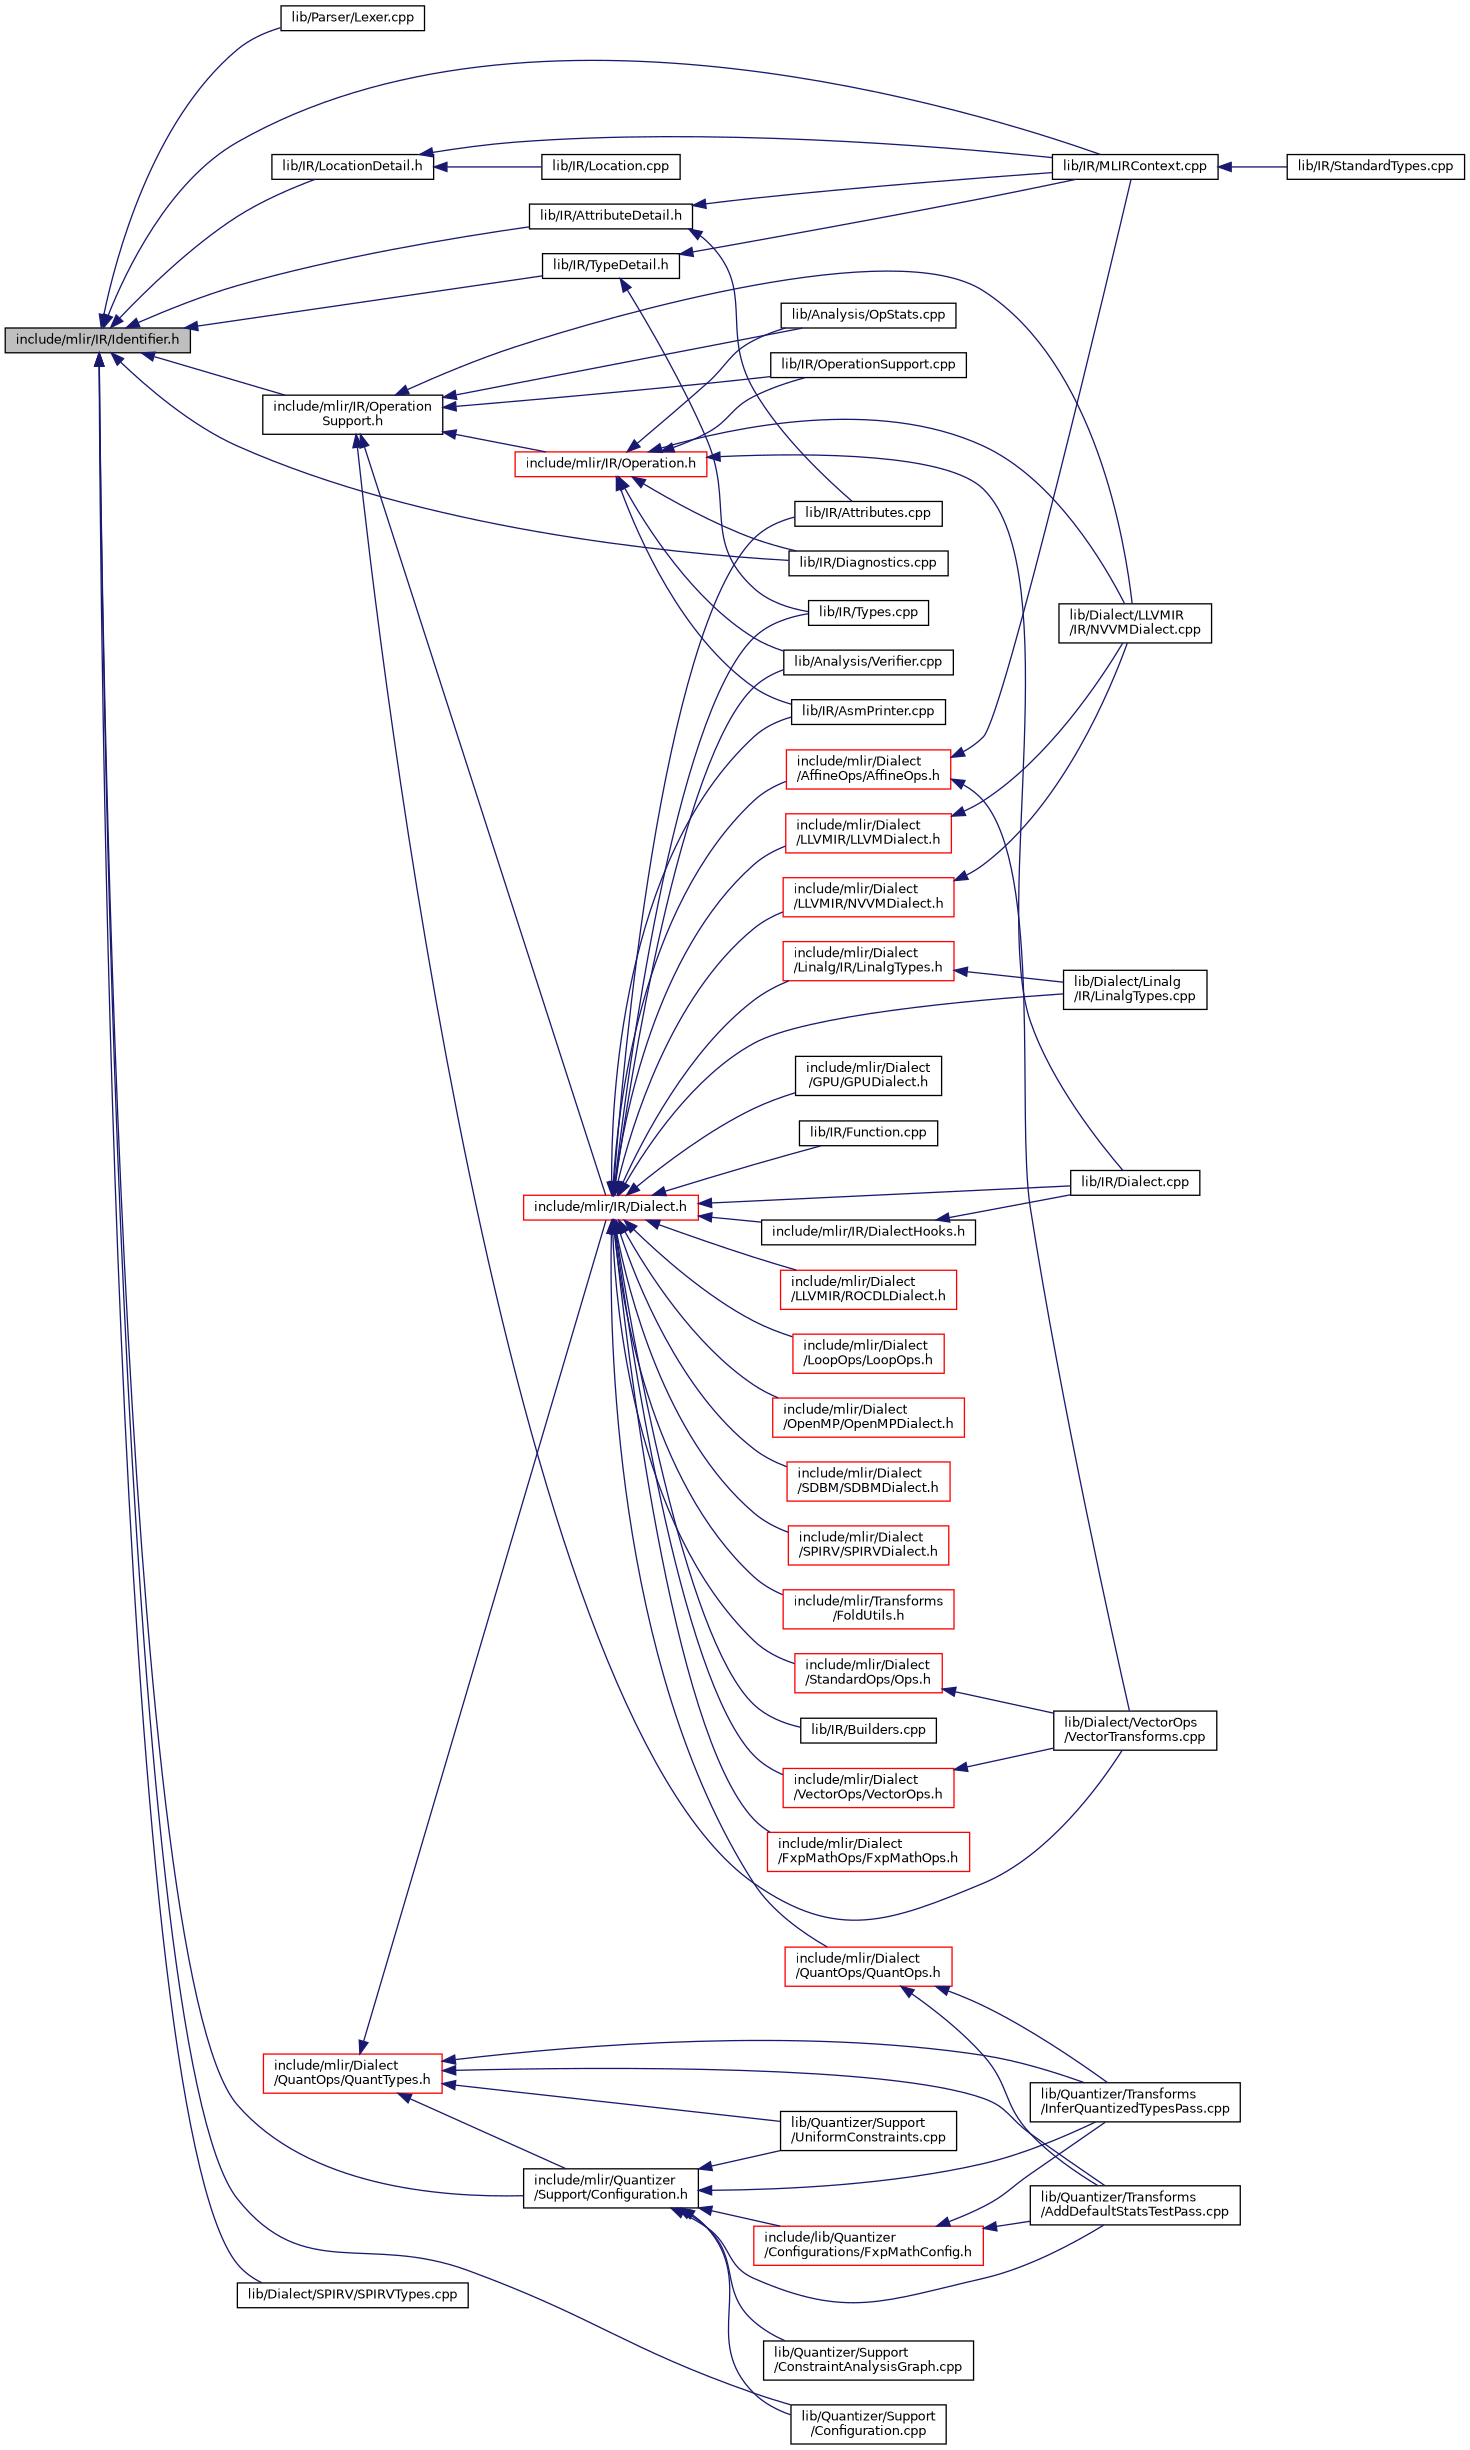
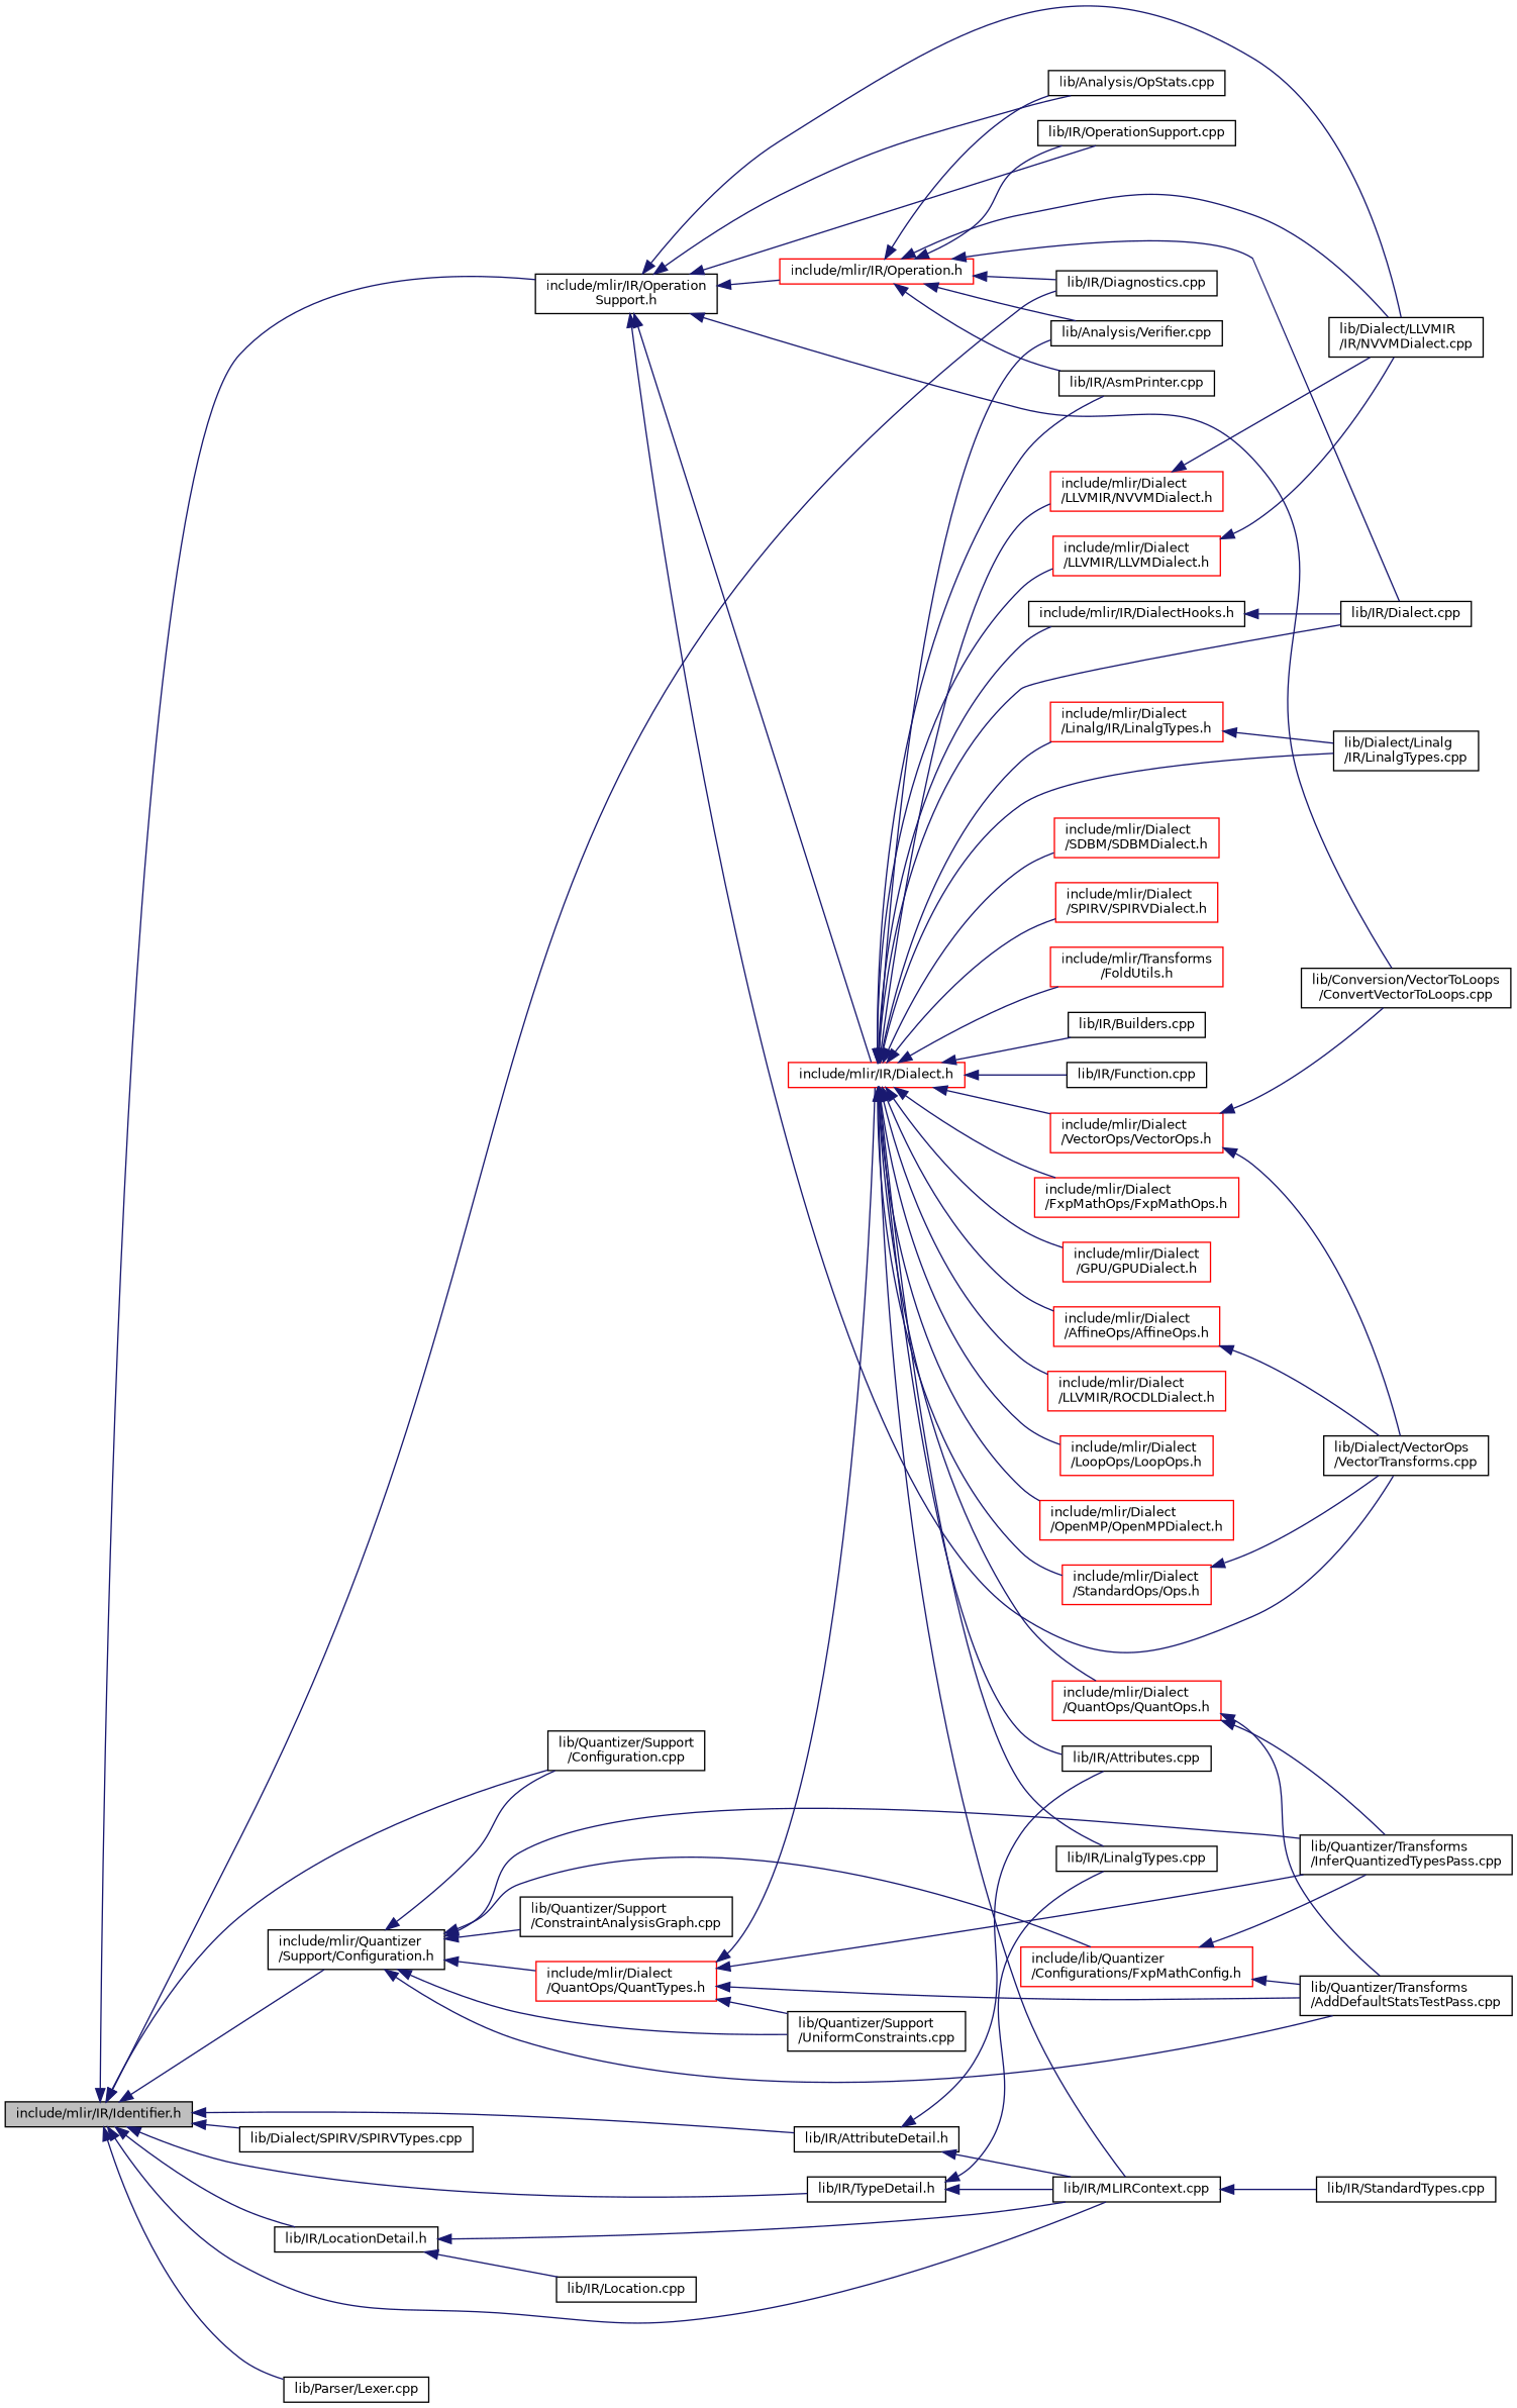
  digraph {
    fontname="DejaVu Sans"
    rankdir=LR
    node [color=black fontname="DejaVu Sans" fontsize=10 shape=record]
    edge [color=midnightblue dir=back fontname="DejaVu Sans" fontsize=10 labelfontname=Helvetica labelfontsize=10 style=solid]
    n1 [fillcolor=grey75 fontcolor=black height=0.2 label="include/mlir/IR/Identifier.h" style=filled width=0.4]
    n2 [height=0.2 label="include/mlir/IR/Operation\lSupport.h" width=0.4]
    n3 [height=0.2 label="include/mlir/Quantizer\l/Support/Configuration.h" width=0.4]
    n4 [height=0.2 label="lib/Quantizer/Support\l/Configuration.cpp" width=0.4]
    n5 [height=0.2 label="lib/IR/MLIRContext.cpp" width=0.4]
    n6 [height=0.2 label="lib/IR/Diagnostics.cpp" width=0.4]
    n7 [height=0.2 label="lib/Dialect/SPIRV/SPIRVTypes.cpp" width=0.4]
    n8 [height=0.2 label="lib/IR/AttributeDetail.h" width=0.4]
    n9 [height=0.2 label="lib/IR/LocationDetail.h" width=0.4]
    n10 [height=0.2 label="lib/IR/TypeDetail.h" width=0.4]
    n11 [height=0.2 label="lib/Parser/Lexer.cpp" width=0.4]
    n12 [color=red height=0.2 label="include/mlir/IR/Dialect.h" width=0.4]
    n13 [height=0.2 label="lib/Dialect/VectorOps\l/VectorTransforms.cpp" width=0.4]
    n14 [height=0.2 label="lib/Dialect/LLVMIR\l/IR/NVVMDialect.cpp" width=0.4]
+   n15 [height=0.2 label="lib/Conversion/VectorToLoops\l/ConvertVectorToLoops.cpp" width=0.4]
    n16 [color=red height=0.2 label="include/mlir/IR/Operation.h" width=0.4]
    n17 [height=0.2 label="lib/Analysis/OpStats.cpp" width=0.4]
    n18 [height=0.2 label="lib/IR/OperationSupport.cpp" width=0.4]
    n19 [height=0.2 label="lib/Quantizer/Transforms\l/AddDefaultStatsTestPass.cpp" width=0.4]
    n20 [height=0.2 label="lib/Quantizer/Transforms\l/InferQuantizedTypesPass.cpp" width=0.4]
    n21 [height=0.2 label="lib/Quantizer/Support\l/UniformConstraints.cpp" width=0.4]
    n22 [color=red height=0.2 label="include/lib/Quantizer\l/Configurations/FxpMathConfig.h" width=0.4]
    n23 [height=0.2 label="lib/Quantizer/Support\l/ConstraintAnalysisGraph.cpp" width=0.4]
    n24 [height=0.2 label="lib/IR/StandardTypes.cpp" width=0.4]
    n25 [height=0.2 label="lib/IR/Attributes.cpp" width=0.4]
    n26 [height=0.2 label="lib/IR/Location.cpp" width=0.4]
-   n27 [height=0.2 label="lib/IR/Types.cpp" width=0.4]
+   n27 [height=0.2 label="lib/IR/LinalgTypes.cpp" width=0.4]
    n28 [color=red height=0.2 label="include/mlir/Dialect\l/AffineOps/AffineOps.h" width=0.4]
    n29 [color=red height=0.2 label="include/mlir/Dialect\l/FxpMathOps/FxpMathOps.h" width=0.4]
-   n30 [height=0.2 label="include/mlir/Dialect\l/GPU/GPUDialect.h" width=0.4]
+   n30 [color=red height=0.2 label="include/mlir/Dialect\l/GPU/GPUDialect.h" width=0.4]
    n31 [color=red height=0.2 label="include/mlir/Dialect\l/Linalg/IR/LinalgTypes.h" width=0.4]
    n32 [height=0.2 label="lib/Dialect/Linalg\l/IR/LinalgTypes.cpp" width=0.4]
    n33 [color=red height=0.2 label="include/mlir/Dialect\l/LLVMIR/LLVMDialect.h" width=0.4]
    n34 [color=red height=0.2 label="include/mlir/Dialect\l/LLVMIR/NVVMDialect.h" width=0.4]
    n35 [color=red height=0.2 label="include/mlir/Dialect\l/LLVMIR/ROCDLDialect.h" width=0.4]
    n36 [color=red height=0.2 label="include/mlir/Dialect\l/LoopOps/LoopOps.h" width=0.4]
    n37 [color=red height=0.2 label="include/mlir/Dialect\l/OpenMP/OpenMPDialect.h" width=0.4]
    n38 [color=red height=0.2 label="include/mlir/Dialect\l/QuantOps/QuantOps.h" width=0.4]
    n39 [color=red height=0.2 label="include/mlir/Dialect\l/SDBM/SDBMDialect.h" width=0.4]
    n40 [color=red height=0.2 label="include/mlir/Dialect\l/SPIRV/SPIRVDialect.h" width=0.4]
    n41 [color=red height=0.2 label="include/mlir/Dialect\l/StandardOps/Ops.h" width=0.4]
    n42 [color=red height=0.2 label="include/mlir/Dialect\l/VectorOps/VectorOps.h" width=0.4]
    n43 [height=0.2 label="include/mlir/IR/DialectHooks.h" width=0.4]
    n44 [height=0.2 label="lib/IR/Dialect.cpp" width=0.4]
    n45 [color=red height=0.2 label="include/mlir/Transforms\l/FoldUtils.h" width=0.4]
    n46 [height=0.2 label="lib/Analysis/Verifier.cpp" width=0.4]
    n47 [height=0.2 label="lib/IR/AsmPrinter.cpp" width=0.4]
    n48 [height=0.2 label="lib/IR/Builders.cpp" width=0.4]
    n49 [height=0.2 label="lib/IR/Function.cpp" width=0.4]
    n50 [color=red height=0.2 label="include/mlir/Dialect\l/QuantOps/QuantTypes.h" width=0.4]
    n1 -> n2
    n1 -> n3
    n1 -> n4
    n1 -> n5
    n1 -> n6
    n1 -> n7
    n1 -> n8
    n1 -> n9
    n1 -> n10
    n1 -> n11
    n2 -> n12
    n2 -> n13
    n2 -> n14
+   n2 -> n15
    n2 -> n16
    n2 -> n17
    n2 -> n18
    n3 -> n4
    n3 -> n19
    n3 -> n20
    n3 -> n21
    n3 -> n22
    n3 -> n23
    n5 -> n24
    n8 -> n5
    n8 -> n25
    n9 -> n5
    n9 -> n26
    n10 -> n5
    n10 -> n27
-   n28 -> n5
+   n12 -> n5
    n12 -> n25
    n12 -> n27
    n12 -> n28
    n12 -> n29
    n12 -> n30
    n12 -> n31
    n12 -> n32
    n12 -> n33
    n12 -> n34
    n12 -> n35
    n12 -> n36
    n12 -> n37
    n12 -> n38
    n12 -> n39
    n12 -> n40
    n12 -> n41
    n12 -> n42
    n12 -> n43
    n12 -> n44
    n12 -> n45
    n12 -> n46
    n12 -> n47
    n12 -> n48
    n12 -> n49
    n16 -> n6
    n16 -> n14
    n16 -> n17
    n16 -> n18
    n16 -> n44
    n16 -> n46
    n16 -> n47
    n22 -> n19
    n22 -> n20
    n28 -> n13
    n31 -> n32
    n33 -> n14
    n34 -> n14
    n38 -> n19
    n38 -> n20
    n41 -> n13
    n42 -> n13
+   n42 -> n15
    n43 -> n44
-   n50 -> n3
+   n3 -> n50
    n50 -> n12
    n50 -> n19
    n50 -> n20
    n50 -> n21
  }
